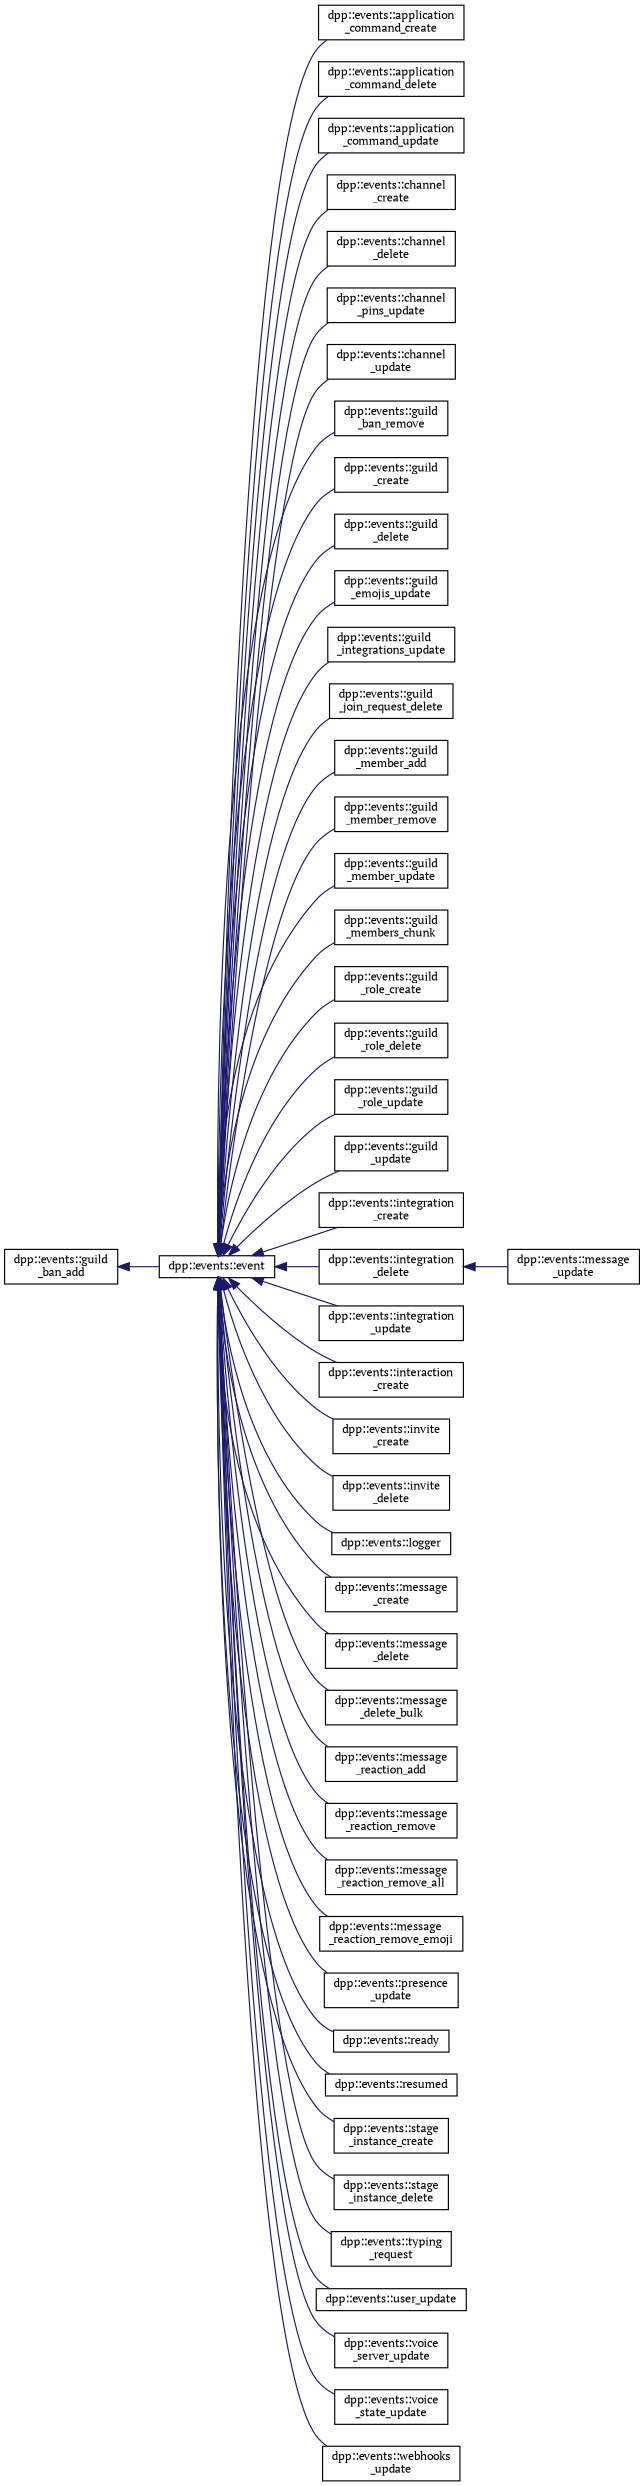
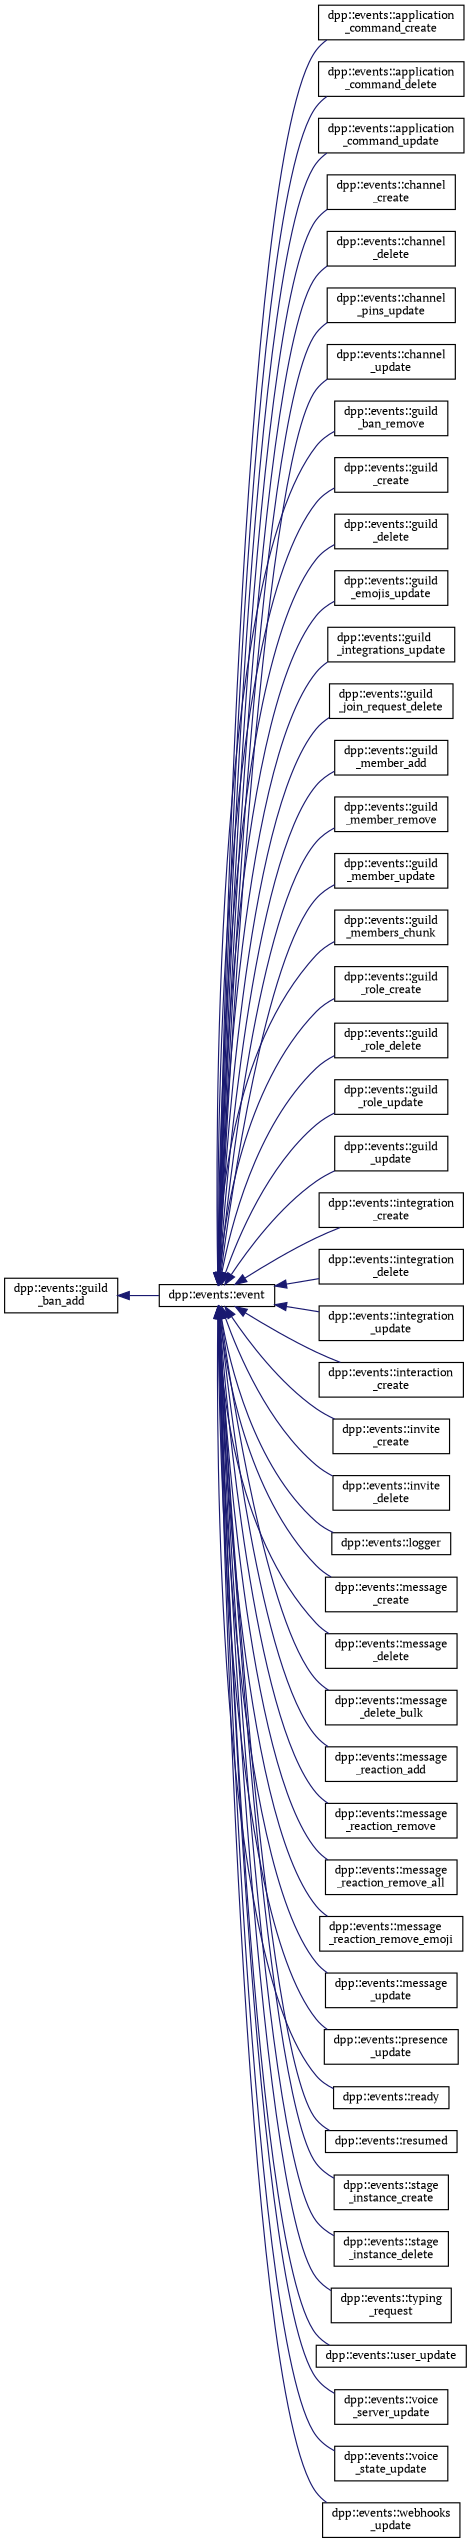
  digraph {
    fontname="PT Serif"
    rankdir=LR
    node [color=black fontname="PT Serif" fontsize=10 shape=record]
    edge [color=midnightblue dir=back fontname="PT Serif" fontsize=10 labelfontname=Helvetica labelfontsize=10 style=solid]
    n1 [height=0.2 label="dpp::events::event" width=0.4]
    n2 [height=0.2 label="dpp::events::application\l_command_create" width=0.4]
    n3 [height=0.2 label="dpp::events::application\l_command_delete" width=0.4]
    n4 [height=0.2 label="dpp::events::application\l_command_update" width=0.4]
    n5 [height=0.2 label="dpp::events::channel\l_create" width=0.4]
    n6 [height=0.2 label="dpp::events::channel\l_delete" width=0.4]
    n7 [height=0.2 label="dpp::events::channel\l_pins_update" width=0.4]
    n8 [height=0.2 label="dpp::events::channel\l_update" width=0.4]
    n9 [height=0.2 label="dpp::events::guild\l_ban_remove" width=0.4]
    n10 [height=0.2 label="dpp::events::guild\l_create" width=0.4]
    n11 [height=0.2 label="dpp::events::guild\l_delete" width=0.4]
    n12 [height=0.2 label="dpp::events::guild\l_emojis_update" width=0.4]
    n13 [height=0.2 label="dpp::events::guild\l_integrations_update" width=0.4]
    n14 [height=0.2 label="dpp::events::guild\l_join_request_delete" width=0.4]
    n15 [height=0.2 label="dpp::events::guild\l_member_add" width=0.4]
    n16 [height=0.2 label="dpp::events::guild\l_member_remove" width=0.4]
    n17 [height=0.2 label="dpp::events::guild\l_member_update" width=0.4]
    n18 [height=0.2 label="dpp::events::guild\l_members_chunk" width=0.4]
    n19 [height=0.2 label="dpp::events::guild\l_role_create" width=0.4]
    n20 [height=0.2 label="dpp::events::guild\l_role_delete" width=0.4]
    n21 [height=0.2 label="dpp::events::guild\l_role_update" width=0.4]
    n22 [height=0.2 label="dpp::events::guild\l_update" width=0.4]
    n23 [height=0.2 label="dpp::events::integration\l_create" width=0.4]
    n24 [height=0.2 label="dpp::events::integration\l_delete" width=0.4]
    n25 [height=0.2 label="dpp::events::integration\l_update" width=0.4]
    n26 [height=0.2 label="dpp::events::interaction\l_create" width=0.4]
    n27 [height=0.2 label="dpp::events::invite\l_create" width=0.4]
    n28 [height=0.2 label="dpp::events::invite\l_delete" width=0.4]
    n29 [height=0.2 label="dpp::events::logger" width=0.4]
    n30 [height=0.2 label="dpp::events::message\l_create" width=0.4]
    n31 [height=0.2 label="dpp::events::message\l_delete" width=0.4]
    n32 [height=0.2 label="dpp::events::message\l_delete_bulk" width=0.4]
    n33 [height=0.2 label="dpp::events::message\l_reaction_add" width=0.4]
    n34 [height=0.2 label="dpp::events::message\l_reaction_remove" width=0.4]
    n35 [height=0.2 label="dpp::events::message\l_reaction_remove_all" width=0.4]
    n36 [height=0.2 label="dpp::events::message\l_reaction_remove_emoji" width=0.4]
    n37 [height=0.2 label="dpp::events::message\l_update" width=0.4]
    n38 [height=0.2 label="dpp::events::presence\l_update" width=0.4]
    n39 [height=0.2 label="dpp::events::ready" width=0.4]
    n40 [height=0.2 label="dpp::events::resumed" width=0.4]
    n41 [height=0.2 label="dpp::events::stage\l_instance_create" width=0.4]
    n42 [height=0.2 label="dpp::events::stage\l_instance_delete" width=0.4]
    n43 [height=0.2 label="dpp::events::typing\l_request" width=0.4]
    n44 [height=0.2 label="dpp::events::user_update" width=0.4]
    n45 [height=0.2 label="dpp::events::voice\l_server_update" width=0.4]
    n46 [height=0.2 label="dpp::events::voice\l_state_update" width=0.4]
    n47 [height=0.2 label="dpp::events::webhooks\l_update" width=0.4]
    n48 [height=0.2 label="dpp::events::guild\l_ban_add" width=0.4]
    n1 -> n2
    n1 -> n3
    n1 -> n4
    n1 -> n5
    n1 -> n6
    n1 -> n7
    n1 -> n8
    n1 -> n9
    n1 -> n10
    n1 -> n11
    n1 -> n12
    n1 -> n13
    n1 -> n14
    n1 -> n15
    n1 -> n16
    n1 -> n17
    n1 -> n18
    n1 -> n19
    n1 -> n20
    n1 -> n21
    n1 -> n22
    n1 -> n23
    n1 -> n24
    n1 -> n25
    n1 -> n26
    n1 -> n27
    n1 -> n28
    n1 -> n29
    n1 -> n30
    n1 -> n31
    n1 -> n32
    n1 -> n33
    n1 -> n34
    n1 -> n35
    n1 -> n36
-   n24 -> n37
+   n1 -> n37
    n1 -> n38
    n1 -> n39
    n1 -> n40
    n1 -> n41
    n1 -> n42
    n1 -> n43
    n1 -> n44
    n1 -> n45
    n1 -> n46
    n1 -> n47
    n48 -> n1
  }
